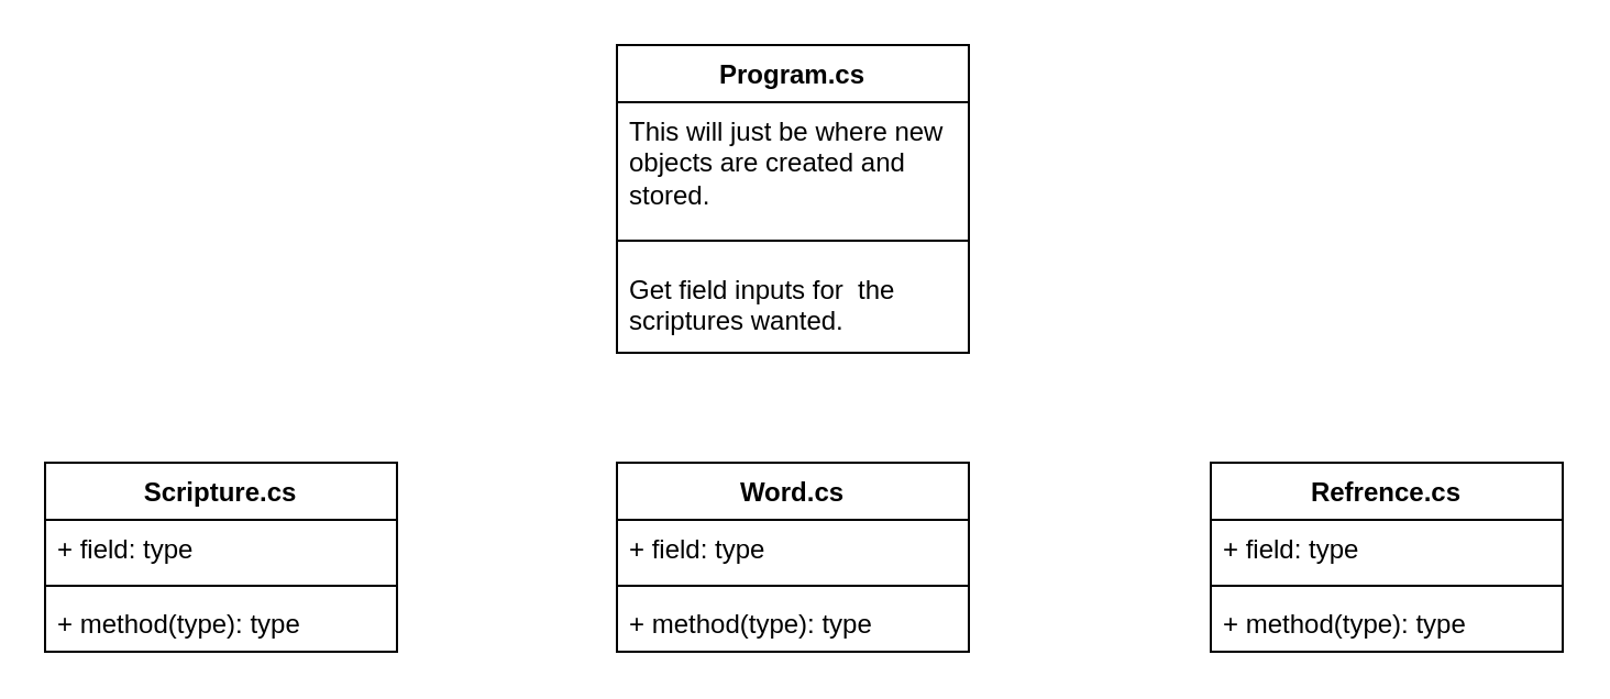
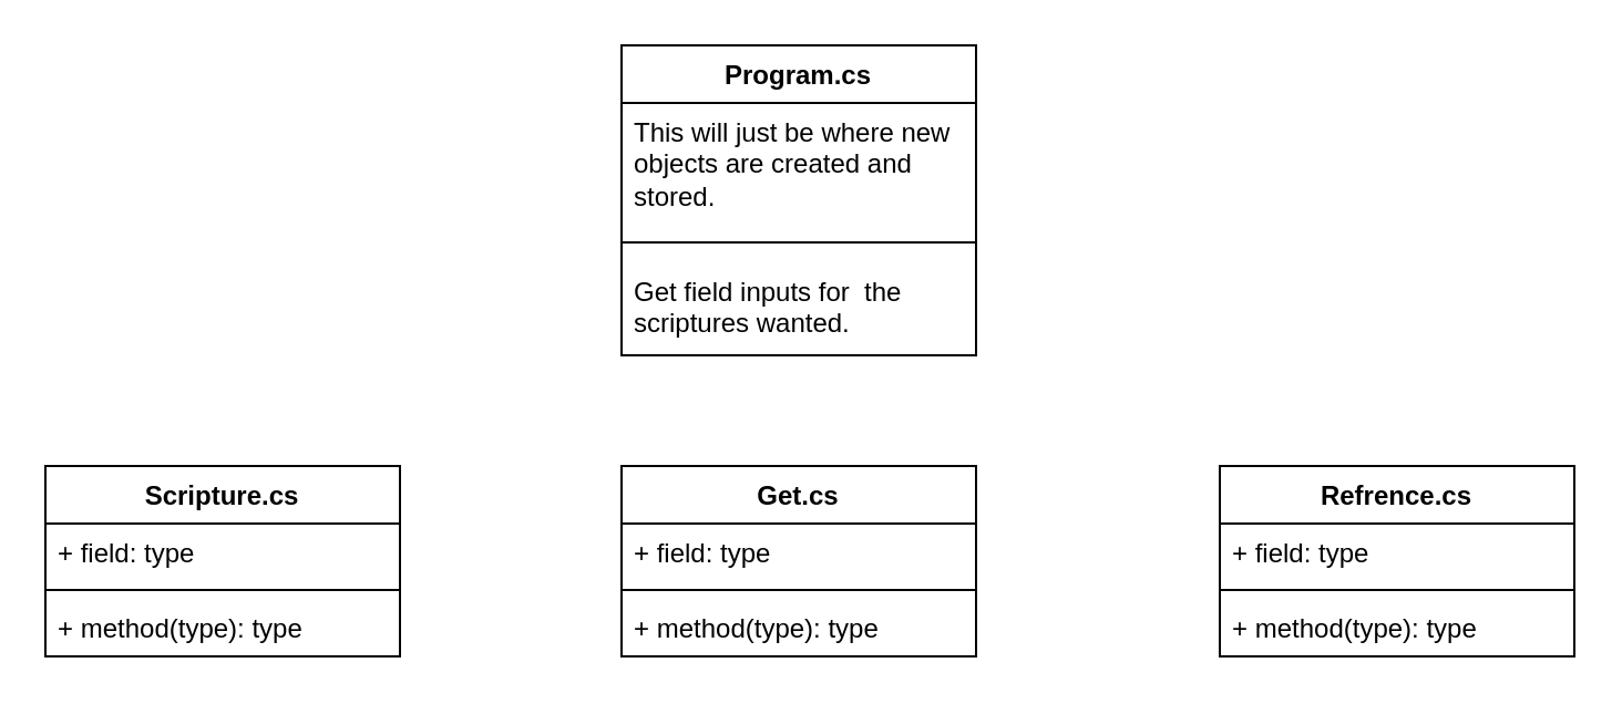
  <mxCell id="0" />
  <mxCell id="1" parent="0" />
- <mxCell id="2" value="Word.cs" style="swimlane;fontStyle=1;align=center;verticalAlign=top;childLayout=stackLayout;horizontal=1;startSize=26;horizontalStack=0;resizeParent=1;resizeParentMax=0;resizeLast=0;collapsible=1;marginBottom=0;whiteSpace=wrap;html=1;" vertex="1" parent="1"><mxGeometry x="280" y="210" width="160" height="86" as="geometry" /></mxCell>
+ <mxCell id="2" value="Get.cs" style="swimlane;fontStyle=1;align=center;verticalAlign=top;childLayout=stackLayout;horizontal=1;startSize=26;horizontalStack=0;resizeParent=1;resizeParentMax=0;resizeLast=0;collapsible=1;marginBottom=0;whiteSpace=wrap;html=1;" vertex="1" parent="1"><mxGeometry x="280" y="210" width="160" height="86" as="geometry" /></mxCell>
  <mxCell id="3" value="+ field: type" style="text;strokeColor=none;fillColor=none;align=left;verticalAlign=top;spacingLeft=4;spacingRight=4;overflow=hidden;rotatable=0;points=[[0,0.5],[1,0.5]];portConstraint=eastwest;whiteSpace=wrap;html=1;" vertex="1" parent="2"><mxGeometry y="26" width="160" height="26" as="geometry" /></mxCell>
  <mxCell id="4" value="" style="line;strokeWidth=1;fillColor=none;align=left;verticalAlign=middle;spacingTop=-1;spacingLeft=3;spacingRight=3;rotatable=0;labelPosition=right;points=[];portConstraint=eastwest;strokeColor=inherit;" vertex="1" parent="2"><mxGeometry y="52" width="160" height="8" as="geometry" /></mxCell>
  <mxCell id="5" value="+ method(type): type" style="text;strokeColor=none;fillColor=none;align=left;verticalAlign=top;spacingLeft=4;spacingRight=4;overflow=hidden;rotatable=0;points=[[0,0.5],[1,0.5]];portConstraint=eastwest;whiteSpace=wrap;html=1;" vertex="1" parent="2"><mxGeometry y="60" width="160" height="26" as="geometry" /></mxCell>
  <mxCell id="6" value="Scripture.cs" style="swimlane;fontStyle=1;align=center;verticalAlign=top;childLayout=stackLayout;horizontal=1;startSize=26;horizontalStack=0;resizeParent=1;resizeParentMax=0;resizeLast=0;collapsible=1;marginBottom=0;whiteSpace=wrap;html=1;" vertex="1" parent="1"><mxGeometry x="20" y="210" width="160" height="86" as="geometry" /></mxCell>
  <mxCell id="7" value="+ field: type" style="text;strokeColor=none;fillColor=none;align=left;verticalAlign=top;spacingLeft=4;spacingRight=4;overflow=hidden;rotatable=0;points=[[0,0.5],[1,0.5]];portConstraint=eastwest;whiteSpace=wrap;html=1;" vertex="1" parent="6"><mxGeometry y="26" width="160" height="26" as="geometry" /></mxCell>
  <mxCell id="8" value="" style="line;strokeWidth=1;fillColor=none;align=left;verticalAlign=middle;spacingTop=-1;spacingLeft=3;spacingRight=3;rotatable=0;labelPosition=right;points=[];portConstraint=eastwest;strokeColor=inherit;" vertex="1" parent="6"><mxGeometry y="52" width="160" height="8" as="geometry" /></mxCell>
  <mxCell id="9" value="+ method(type): type" style="text;strokeColor=none;fillColor=none;align=left;verticalAlign=top;spacingLeft=4;spacingRight=4;overflow=hidden;rotatable=0;points=[[0,0.5],[1,0.5]];portConstraint=eastwest;whiteSpace=wrap;html=1;" vertex="1" parent="6"><mxGeometry y="60" width="160" height="26" as="geometry" /></mxCell>
  <mxCell id="10" value="Refrence.cs" style="swimlane;fontStyle=1;align=center;verticalAlign=top;childLayout=stackLayout;horizontal=1;startSize=26;horizontalStack=0;resizeParent=1;resizeParentMax=0;resizeLast=0;collapsible=1;marginBottom=0;whiteSpace=wrap;html=1;" vertex="1" parent="1"><mxGeometry x="550" y="210" width="160" height="86" as="geometry" /></mxCell>
  <mxCell id="11" value="+ field: type" style="text;strokeColor=none;fillColor=none;align=left;verticalAlign=top;spacingLeft=4;spacingRight=4;overflow=hidden;rotatable=0;points=[[0,0.5],[1,0.5]];portConstraint=eastwest;whiteSpace=wrap;html=1;" vertex="1" parent="10"><mxGeometry y="26" width="160" height="26" as="geometry" /></mxCell>
  <mxCell id="12" value="" style="line;strokeWidth=1;fillColor=none;align=left;verticalAlign=middle;spacingTop=-1;spacingLeft=3;spacingRight=3;rotatable=0;labelPosition=right;points=[];portConstraint=eastwest;strokeColor=inherit;" vertex="1" parent="10"><mxGeometry y="52" width="160" height="8" as="geometry" /></mxCell>
  <mxCell id="13" value="+ method(type): type" style="text;strokeColor=none;fillColor=none;align=left;verticalAlign=top;spacingLeft=4;spacingRight=4;overflow=hidden;rotatable=0;points=[[0,0.5],[1,0.5]];portConstraint=eastwest;whiteSpace=wrap;html=1;" vertex="1" parent="10"><mxGeometry y="60" width="160" height="26" as="geometry" /></mxCell>
  <mxCell id="14" value="Program.cs" style="swimlane;fontStyle=1;align=center;verticalAlign=top;childLayout=stackLayout;horizontal=1;startSize=26;horizontalStack=0;resizeParent=1;resizeParentMax=0;resizeLast=0;collapsible=1;marginBottom=0;whiteSpace=wrap;html=1;" vertex="1" parent="1"><mxGeometry x="280" y="20" width="160" height="140" as="geometry" /></mxCell>
  <mxCell id="15" value="This will just be where new objects are created and stored." style="text;strokeColor=none;fillColor=none;align=left;verticalAlign=top;spacingLeft=4;spacingRight=4;overflow=hidden;rotatable=0;points=[[0,0.5],[1,0.5]];portConstraint=eastwest;whiteSpace=wrap;html=1;" vertex="1" parent="14"><mxGeometry y="26" width="160" height="54" as="geometry" /></mxCell>
  <mxCell id="16" value="" style="line;strokeWidth=1;fillColor=none;align=left;verticalAlign=middle;spacingTop=-1;spacingLeft=3;spacingRight=3;rotatable=0;labelPosition=right;points=[];portConstraint=eastwest;strokeColor=inherit;" vertex="1" parent="14"><mxGeometry y="80" width="160" height="18" as="geometry" /></mxCell>
  <mxCell id="17" value="Get field inputs for&amp;nbsp; the scriptures wanted." style="text;strokeColor=none;fillColor=none;align=left;verticalAlign=top;spacingLeft=4;spacingRight=4;overflow=hidden;rotatable=0;points=[[0,0.5],[1,0.5]];portConstraint=eastwest;whiteSpace=wrap;html=1;" vertex="1" parent="14"><mxGeometry y="98" width="160" height="42" as="geometry" /></mxCell>
